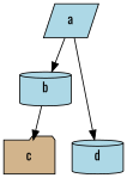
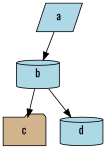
  strict digraph {
    fontname=Oswald
    rankdir=TB
    node [fillcolor=lightblue fontname=Oswald shape=cylinder style=filled]
    edge [fontname=Oswald]
    n1 [label=a shape=parallelogram]
    n2 [label=b]
    n3 [fillcolor=tan label=c shape=folder]
    n4 [label=d]
    n1 -> n2
    n2 -> n3
-   n1 -> n4
+   n2 -> n4
  }
